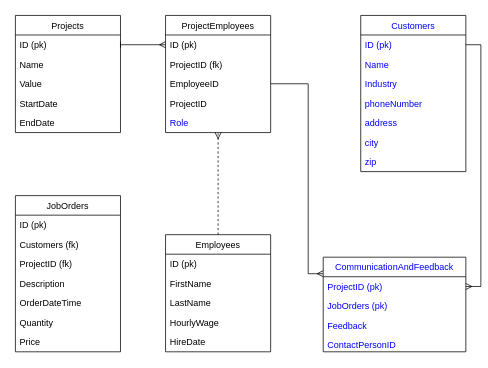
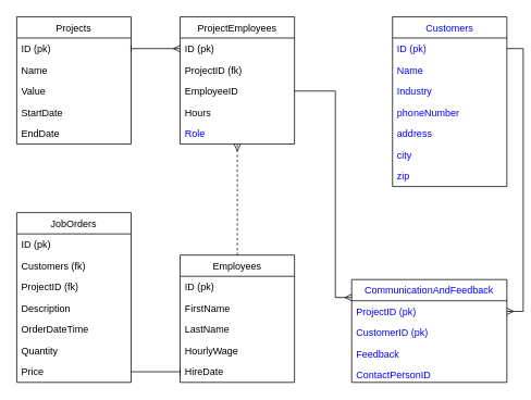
  <mxCell id="0" />
  <mxCell id="1" parent="0" />
  <mxCell id="2" value="Projects" style="swimlane;fontStyle=0;childLayout=stackLayout;horizontal=1;startSize=26;fillColor=none;horizontalStack=0;resizeParent=1;resizeParentMax=0;resizeLast=0;collapsible=1;marginBottom=0;" vertex="1" parent="1"><mxGeometry x="20" y="20" width="140" height="156" as="geometry"><mxRectangle x="210" y="170" width="80" height="26" as="alternateBounds" /></mxGeometry></mxCell>
  <mxCell id="3" value="ID (pk)" style="text;strokeColor=none;fillColor=none;align=left;verticalAlign=top;spacingLeft=4;spacingRight=4;overflow=hidden;rotatable=0;points=[[0,0.5],[1,0.5]];portConstraint=eastwest;" vertex="1" parent="2"><mxGeometry y="26" width="140" height="26" as="geometry" /></mxCell>
  <mxCell id="4" value="Name" style="text;strokeColor=none;fillColor=none;align=left;verticalAlign=top;spacingLeft=4;spacingRight=4;overflow=hidden;rotatable=0;points=[[0,0.5],[1,0.5]];portConstraint=eastwest;" vertex="1" parent="2"><mxGeometry y="52" width="140" height="26" as="geometry" /></mxCell>
  <mxCell id="5" value="Value" style="text;strokeColor=none;fillColor=none;align=left;verticalAlign=top;spacingLeft=4;spacingRight=4;overflow=hidden;rotatable=0;points=[[0,0.5],[1,0.5]];portConstraint=eastwest;" vertex="1" parent="2"><mxGeometry y="78" width="140" height="26" as="geometry" /></mxCell>
  <mxCell id="6" value="StartDate" style="text;strokeColor=none;fillColor=none;align=left;verticalAlign=top;spacingLeft=4;spacingRight=4;overflow=hidden;rotatable=0;points=[[0,0.5],[1,0.5]];portConstraint=eastwest;" vertex="1" parent="2"><mxGeometry y="104" width="140" height="26" as="geometry" /></mxCell>
  <mxCell id="7" value="EndDate" style="text;strokeColor=none;fillColor=none;align=left;verticalAlign=top;spacingLeft=4;spacingRight=4;overflow=hidden;rotatable=0;points=[[0,0.5],[1,0.5]];portConstraint=eastwest;" vertex="1" parent="2"><mxGeometry y="130" width="140" height="26" as="geometry" /></mxCell>
  <mxCell id="8" value="JobOrders" style="swimlane;fontStyle=0;childLayout=stackLayout;horizontal=1;startSize=26;fillColor=none;horizontalStack=0;resizeParent=1;resizeParentMax=0;resizeLast=0;collapsible=1;marginBottom=0;" vertex="1" parent="1"><mxGeometry x="20" y="260" width="140" height="208" as="geometry"><mxRectangle x="210" y="170" width="80" height="26" as="alternateBounds" /></mxGeometry></mxCell>
  <mxCell id="9" value="ID (pk)" style="text;strokeColor=none;fillColor=none;align=left;verticalAlign=top;spacingLeft=4;spacingRight=4;overflow=hidden;rotatable=0;points=[[0,0.5],[1,0.5]];portConstraint=eastwest;" vertex="1" parent="8"><mxGeometry y="26" width="140" height="26" as="geometry" /></mxCell>
  <mxCell id="10" value="Customers (fk)" style="text;strokeColor=none;fillColor=none;align=left;verticalAlign=top;spacingLeft=4;spacingRight=4;overflow=hidden;rotatable=0;points=[[0,0.5],[1,0.5]];portConstraint=eastwest;" vertex="1" parent="8"><mxGeometry y="52" width="140" height="26" as="geometry" /></mxCell>
  <mxCell id="11" value="ProjectID (fk)" style="text;strokeColor=none;fillColor=none;align=left;verticalAlign=top;spacingLeft=4;spacingRight=4;overflow=hidden;rotatable=0;points=[[0,0.5],[1,0.5]];portConstraint=eastwest;" vertex="1" parent="8"><mxGeometry y="78" width="140" height="26" as="geometry" /></mxCell>
  <mxCell id="12" value="Description" style="text;strokeColor=none;fillColor=none;align=left;verticalAlign=top;spacingLeft=4;spacingRight=4;overflow=hidden;rotatable=0;points=[[0,0.5],[1,0.5]];portConstraint=eastwest;" vertex="1" parent="8"><mxGeometry y="104" width="140" height="26" as="geometry" /></mxCell>
  <mxCell id="13" value="OrderDateTime" style="text;strokeColor=none;fillColor=none;align=left;verticalAlign=top;spacingLeft=4;spacingRight=4;overflow=hidden;rotatable=0;points=[[0,0.5],[1,0.5]];portConstraint=eastwest;" vertex="1" parent="8"><mxGeometry y="130" width="140" height="26" as="geometry" /></mxCell>
  <mxCell id="14" value="Quantity" style="text;strokeColor=none;fillColor=none;align=left;verticalAlign=top;spacingLeft=4;spacingRight=4;overflow=hidden;rotatable=0;points=[[0,0.5],[1,0.5]];portConstraint=eastwest;" vertex="1" parent="8"><mxGeometry y="156" width="140" height="26" as="geometry" /></mxCell>
  <mxCell id="15" value="Price" style="text;strokeColor=none;fillColor=none;align=left;verticalAlign=top;spacingLeft=4;spacingRight=4;overflow=hidden;rotatable=0;points=[[0,0.5],[1,0.5]];portConstraint=eastwest;" vertex="1" parent="8"><mxGeometry y="182" width="140" height="26" as="geometry" /></mxCell>
  <mxCell id="16" style="edgeStyle=orthogonalEdgeStyle;rounded=0;orthogonalLoop=1;jettySize=auto;html=1;exitX=0.5;exitY=0;exitDx=0;exitDy=0;entryX=0.5;entryY=1;entryDx=0;entryDy=0;endArrow=ERmany;endFill=0;dashed=1;" edge="1" parent="1" source="17" target="23"><mxGeometry relative="1" as="geometry" /></mxCell>
  <mxCell id="17" value="Employees" style="swimlane;fontStyle=0;childLayout=stackLayout;horizontal=1;startSize=26;fillColor=none;horizontalStack=0;resizeParent=1;resizeParentMax=0;resizeLast=0;collapsible=1;marginBottom=0;" vertex="1" parent="1"><mxGeometry x="220" y="312" width="140" height="156" as="geometry"><mxRectangle x="210" y="170" width="80" height="26" as="alternateBounds" /></mxGeometry></mxCell>
  <mxCell id="18" value="ID (pk)" style="text;strokeColor=none;fillColor=none;align=left;verticalAlign=top;spacingLeft=4;spacingRight=4;overflow=hidden;rotatable=0;points=[[0,0.5],[1,0.5]];portConstraint=eastwest;" vertex="1" parent="17"><mxGeometry y="26" width="140" height="26" as="geometry" /></mxCell>
  <mxCell id="19" value="FirstName" style="text;strokeColor=none;fillColor=none;align=left;verticalAlign=top;spacingLeft=4;spacingRight=4;overflow=hidden;rotatable=0;points=[[0,0.5],[1,0.5]];portConstraint=eastwest;" vertex="1" parent="17"><mxGeometry y="52" width="140" height="26" as="geometry" /></mxCell>
  <mxCell id="20" value="LastName" style="text;strokeColor=none;fillColor=none;align=left;verticalAlign=top;spacingLeft=4;spacingRight=4;overflow=hidden;rotatable=0;points=[[0,0.5],[1,0.5]];portConstraint=eastwest;" vertex="1" parent="17"><mxGeometry y="78" width="140" height="26" as="geometry" /></mxCell>
  <mxCell id="21" value="HourlyWage" style="text;strokeColor=none;fillColor=none;align=left;verticalAlign=top;spacingLeft=4;spacingRight=4;overflow=hidden;rotatable=0;points=[[0,0.5],[1,0.5]];portConstraint=eastwest;" vertex="1" parent="17"><mxGeometry y="104" width="140" height="26" as="geometry" /></mxCell>
  <mxCell id="22" value="HireDate" style="text;strokeColor=none;fillColor=none;align=left;verticalAlign=top;spacingLeft=4;spacingRight=4;overflow=hidden;rotatable=0;points=[[0,0.5],[1,0.5]];portConstraint=eastwest;" vertex="1" parent="17"><mxGeometry y="130" width="140" height="26" as="geometry" /></mxCell>
  <mxCell id="23" value="ProjectEmployees" style="swimlane;fontStyle=0;childLayout=stackLayout;horizontal=1;startSize=26;fillColor=none;horizontalStack=0;resizeParent=1;resizeParentMax=0;resizeLast=0;collapsible=1;marginBottom=0;" vertex="1" parent="1"><mxGeometry x="220" y="20" width="140" height="156" as="geometry"><mxRectangle x="210" y="170" width="80" height="26" as="alternateBounds" /></mxGeometry></mxCell>
  <mxCell id="24" value="ID (pk)" style="text;strokeColor=none;fillColor=none;align=left;verticalAlign=top;spacingLeft=4;spacingRight=4;overflow=hidden;rotatable=0;points=[[0,0.5],[1,0.5]];portConstraint=eastwest;" vertex="1" parent="23"><mxGeometry y="26" width="140" height="26" as="geometry" /></mxCell>
  <mxCell id="25" value="ProjectID (fk)" style="text;strokeColor=none;fillColor=none;align=left;verticalAlign=top;spacingLeft=4;spacingRight=4;overflow=hidden;rotatable=0;points=[[0,0.5],[1,0.5]];portConstraint=eastwest;" vertex="1" parent="23"><mxGeometry y="52" width="140" height="26" as="geometry" /></mxCell>
  <mxCell id="26" value="EmployeeID" style="text;strokeColor=none;fillColor=none;align=left;verticalAlign=top;spacingLeft=4;spacingRight=4;overflow=hidden;rotatable=0;points=[[0,0.5],[1,0.5]];portConstraint=eastwest;" vertex="1" parent="23"><mxGeometry y="78" width="140" height="26" as="geometry" /></mxCell>
- <mxCell id="27" value="ProjectID" style="text;strokeColor=none;fillColor=none;align=left;verticalAlign=top;spacingLeft=4;spacingRight=4;overflow=hidden;rotatable=0;points=[[0,0.5],[1,0.5]];portConstraint=eastwest;" vertex="1" parent="23"><mxGeometry y="104" width="140" height="26" as="geometry" /></mxCell>
+ <mxCell id="27" value="Hours" style="text;strokeColor=none;fillColor=none;align=left;verticalAlign=top;spacingLeft=4;spacingRight=4;overflow=hidden;rotatable=0;points=[[0,0.5],[1,0.5]];portConstraint=eastwest;" vertex="1" parent="23"><mxGeometry y="104" width="140" height="26" as="geometry" /></mxCell>
  <mxCell id="28" value="Role" style="text;align=left;verticalAlign=top;spacingLeft=4;spacingRight=4;overflow=hidden;rotatable=0;points=[[0,0.5],[1,0.5]];portConstraint=eastwest;fontColor=#0000FF;" vertex="1" parent="23"><mxGeometry y="130" width="140" height="26" as="geometry" /></mxCell>
  <mxCell id="29" value="Customers" style="swimlane;fontStyle=0;childLayout=stackLayout;horizontal=1;startSize=26;horizontalStack=0;resizeParent=1;resizeParentMax=0;resizeLast=0;collapsible=1;marginBottom=0;fontColor=#0000FF;" vertex="1" parent="1"><mxGeometry x="480" y="20" width="140" height="208" as="geometry"><mxRectangle x="210" y="170" width="80" height="26" as="alternateBounds" /></mxGeometry></mxCell>
  <mxCell id="30" value="ID (pk)" style="text;strokeColor=none;fillColor=none;align=left;verticalAlign=top;spacingLeft=4;spacingRight=4;overflow=hidden;rotatable=0;points=[[0,0.5],[1,0.5]];portConstraint=eastwest;fontColor=#0000FF;" vertex="1" parent="29"><mxGeometry y="26" width="140" height="26" as="geometry" /></mxCell>
  <mxCell id="31" value="Name" style="text;strokeColor=none;fillColor=none;align=left;verticalAlign=top;spacingLeft=4;spacingRight=4;overflow=hidden;rotatable=0;points=[[0,0.5],[1,0.5]];portConstraint=eastwest;fontColor=#0000FF;" vertex="1" parent="29"><mxGeometry y="52" width="140" height="26" as="geometry" /></mxCell>
  <mxCell id="32" value="Industry" style="text;strokeColor=none;fillColor=none;align=left;verticalAlign=top;spacingLeft=4;spacingRight=4;overflow=hidden;rotatable=0;points=[[0,0.5],[1,0.5]];portConstraint=eastwest;fontColor=#0000FF;" vertex="1" parent="29"><mxGeometry y="78" width="140" height="26" as="geometry" /></mxCell>
  <mxCell id="33" value="phoneNumber" style="text;strokeColor=none;fillColor=none;align=left;verticalAlign=top;spacingLeft=4;spacingRight=4;overflow=hidden;rotatable=0;points=[[0,0.5],[1,0.5]];portConstraint=eastwest;fontColor=#0000FF;" vertex="1" parent="29"><mxGeometry y="104" width="140" height="26" as="geometry" /></mxCell>
  <mxCell id="34" value="address" style="text;strokeColor=none;fillColor=none;align=left;verticalAlign=top;spacingLeft=4;spacingRight=4;overflow=hidden;rotatable=0;points=[[0,0.5],[1,0.5]];portConstraint=eastwest;fontColor=#0000FF;" vertex="1" parent="29"><mxGeometry y="130" width="140" height="26" as="geometry" /></mxCell>
  <mxCell id="35" value="city" style="text;strokeColor=none;fillColor=none;align=left;verticalAlign=top;spacingLeft=4;spacingRight=4;overflow=hidden;rotatable=0;points=[[0,0.5],[1,0.5]];portConstraint=eastwest;fontColor=#0000FF;" vertex="1" parent="29"><mxGeometry y="156" width="140" height="26" as="geometry" /></mxCell>
  <mxCell id="36" value="zip" style="text;strokeColor=none;fillColor=none;align=left;verticalAlign=top;spacingLeft=4;spacingRight=4;overflow=hidden;rotatable=0;points=[[0,0.5],[1,0.5]];portConstraint=eastwest;fontColor=#0000FF;" vertex="1" parent="29"><mxGeometry y="182" width="140" height="26" as="geometry" /></mxCell>
  <mxCell id="37" value="CommunicationAndFeedback" style="swimlane;fontStyle=0;childLayout=stackLayout;horizontal=1;startSize=26;fillColor=none;horizontalStack=0;resizeParent=1;resizeParentMax=0;resizeLast=0;collapsible=1;marginBottom=0;fontColor=#0000FF;" vertex="1" parent="1"><mxGeometry x="430" y="342" width="190" height="126" as="geometry"><mxRectangle x="210" y="170" width="80" height="26" as="alternateBounds" /></mxGeometry></mxCell>
  <mxCell id="38" value="ProjectID (pk)" style="text;strokeColor=none;fillColor=none;align=left;verticalAlign=top;spacingLeft=4;spacingRight=4;overflow=hidden;rotatable=0;points=[[0,0.5],[1,0.5]];portConstraint=eastwest;fontColor=#0000FF;" vertex="1" parent="37"><mxGeometry y="26" width="190" height="26" as="geometry" /></mxCell>
- <mxCell id="39" value="JobOrders (pk)" style="text;strokeColor=none;fillColor=none;align=left;verticalAlign=top;spacingLeft=4;spacingRight=4;overflow=hidden;rotatable=0;points=[[0,0.5],[1,0.5]];portConstraint=eastwest;fontColor=#0000FF;" vertex="1" parent="37"><mxGeometry y="52" width="190" height="26" as="geometry" /></mxCell>
+ <mxCell id="39" value="CustomerID (pk)" style="text;strokeColor=none;fillColor=none;align=left;verticalAlign=top;spacingLeft=4;spacingRight=4;overflow=hidden;rotatable=0;points=[[0,0.5],[1,0.5]];portConstraint=eastwest;fontColor=#0000FF;" vertex="1" parent="37"><mxGeometry y="52" width="190" height="26" as="geometry" /></mxCell>
  <mxCell id="40" value="Feedback" style="text;strokeColor=none;fillColor=none;align=left;verticalAlign=top;spacingLeft=4;spacingRight=4;overflow=hidden;rotatable=0;points=[[0,0.5],[1,0.5]];portConstraint=eastwest;fontColor=#0000FF;" vertex="1" parent="37"><mxGeometry y="78" width="190" height="26" as="geometry" /></mxCell>
  <mxCell id="41" value="ContactPersonID" style="text;strokeColor=none;fillColor=none;align=left;verticalAlign=top;spacingLeft=4;spacingRight=4;overflow=hidden;rotatable=0;points=[[0,0.5],[1,0.5]];portConstraint=eastwest;fontColor=#0000FF;" vertex="1" parent="37"><mxGeometry y="104" width="190" height="22" as="geometry" /></mxCell>
  <mxCell id="42" style="edgeStyle=orthogonalEdgeStyle;rounded=0;orthogonalLoop=1;jettySize=auto;html=1;exitX=1;exitY=0.5;exitDx=0;exitDy=0;entryX=1;entryY=0.5;entryDx=0;entryDy=0;endArrow=ERmany;endFill=0;" edge="1" parent="1" source="30" target="38"><mxGeometry relative="1" as="geometry" /></mxCell>
  <mxCell id="43" style="edgeStyle=orthogonalEdgeStyle;rounded=0;orthogonalLoop=1;jettySize=auto;html=1;exitX=1;exitY=0.5;exitDx=0;exitDy=0;endArrow=ERmany;endFill=0;" edge="1" parent="1" source="26"><mxGeometry relative="1" as="geometry"><mxPoint x="430" y="364" as="targetPoint" /><Array as="points"><mxPoint x="410" y="111" /><mxPoint x="410" y="364" /></Array></mxGeometry></mxCell>
+ <mxCell id="44" style="edgeStyle=orthogonalEdgeStyle;rounded=0;orthogonalLoop=1;jettySize=auto;html=1;exitX=1;exitY=0.5;exitDx=0;exitDy=0;entryX=0;entryY=0.5;entryDx=0;entryDy=0;endArrow=baseDash;endFill=0;" edge="1" parent="1" source="15" target="22"><mxGeometry relative="1" as="geometry" /></mxCell>
  <mxCell id="45" style="edgeStyle=orthogonalEdgeStyle;rounded=0;orthogonalLoop=1;jettySize=auto;html=1;exitX=0;exitY=0.5;exitDx=0;exitDy=0;entryX=1;entryY=0.5;entryDx=0;entryDy=0;endArrow=baseDash;endFill=0;startArrow=ERmany;startFill=0;" edge="1" parent="1" source="24" target="3"><mxGeometry relative="1" as="geometry" /></mxCell>
